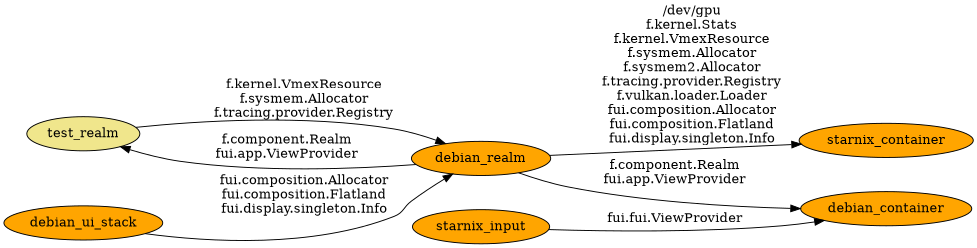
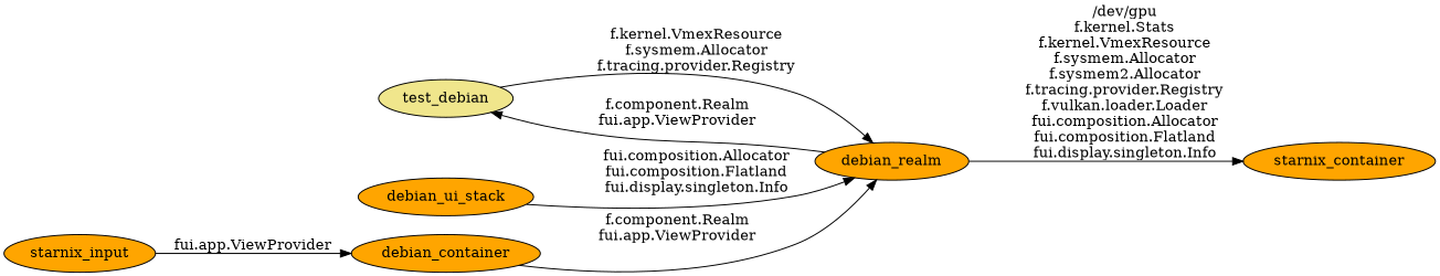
  digraph {
    rankdir=LR
    node [fillcolor=orange style=filled]
-   test_realm [fillcolor=khaki]
+   test_realm [fillcolor=khaki label=test_debian]
    debian_realm
    n3 [label=starnix_container]
    n4 [label=debian_ui_stack]
    debian_container
    n6 [label=starnix_input]
    test_realm -> debian_realm [label="        f.kernel.VmexResource\n        f.sysmem.Allocator\n        f.tracing.provider.Registry"]
    debian_realm -> test_realm [label="f.component.Realm\nfui.app.ViewProvider"]
    debian_realm -> n3 [label="        /dev/gpu\n        f.kernel.Stats\n        f.kernel.VmexResource\n        f.sysmem.Allocator\n        f.sysmem2.Allocator\n        f.tracing.provider.Registry\n        f.vulkan.loader.Loader\n        fui.composition.Allocator\n        fui.composition.Flatland\n        fui.display.singleton.Info"]
    n4 -> debian_realm [label="        fui.composition.Allocator\n        fui.composition.Flatland\n        fui.display.singleton.Info"]
-   debian_realm -> debian_container [label="f.component.Realm\nfui.app.ViewProvider"]
-   n6 -> debian_container [label="fui.fui.ViewProvider"]
+   debian_container -> debian_realm [label="f.component.Realm\nfui.app.ViewProvider"]
+   n6 -> debian_container [label="fui.app.ViewProvider"]
  }
